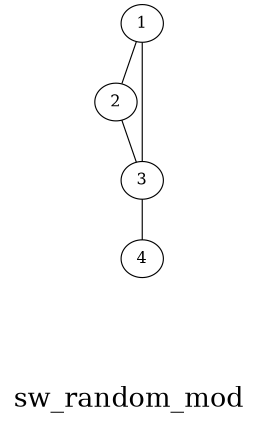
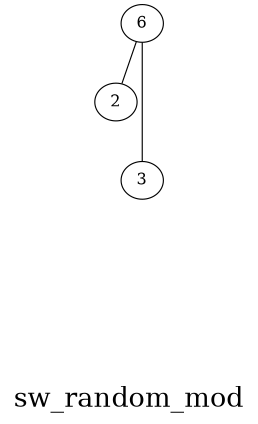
  graph {
    fontsize=24
    label="\nsw_random_mod\n"
    splines=false
    node [shape=ellipse]
-   1 [height=0.3 width=0.3]
+   1 [height=0.3 width=0.3 label=6]
    2 [height=0.3 width=0.3]
    3 [height=0.3 width=0.3]
-   4 [height=0.3 width=0.3]
    1 -- 2
    1 -- 3
-   2 -- 3
-   3 -- 4
  }
